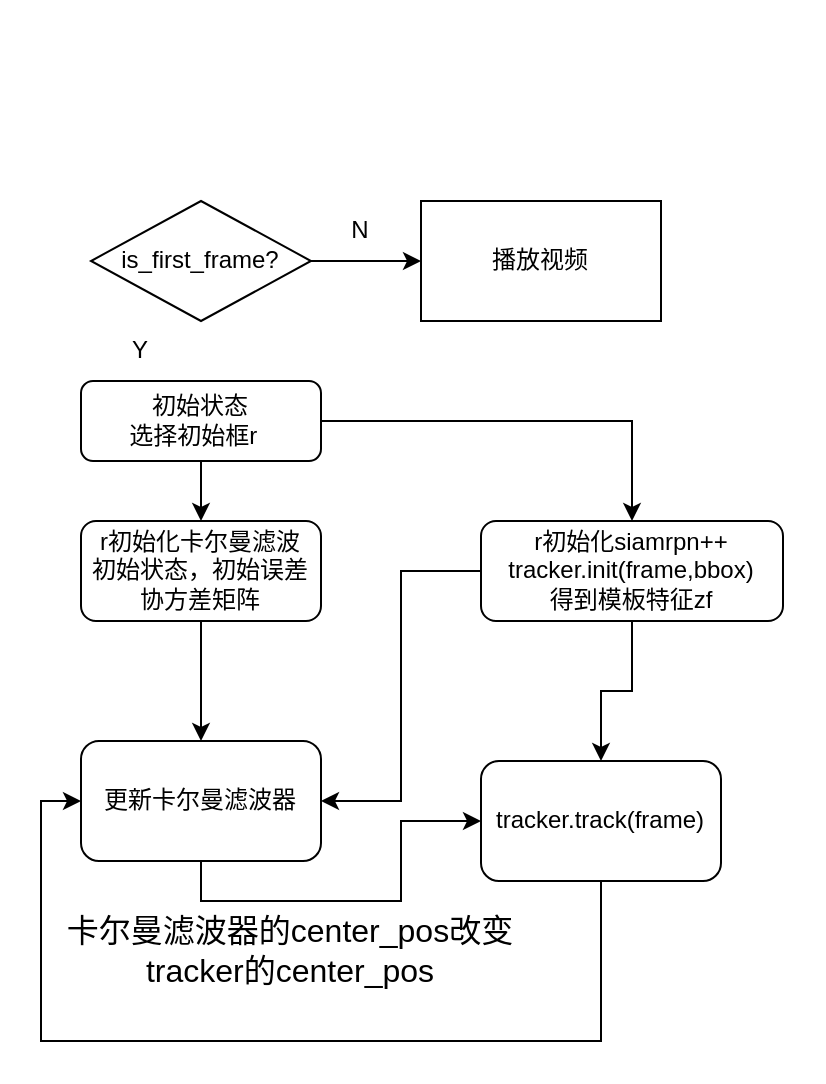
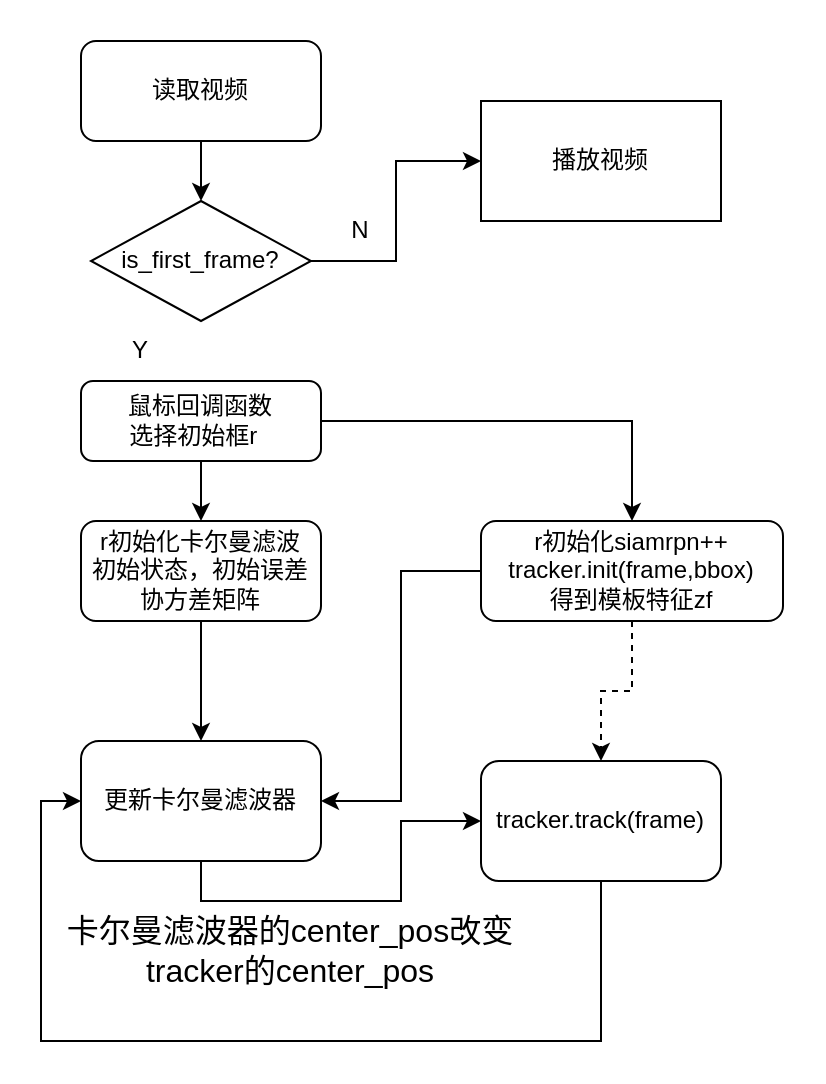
  <mxCell id="0" />
  <mxCell id="1" parent="0" />
  <mxCell id="2" value="" style="edgeStyle=orthogonalEdgeStyle;rounded=0;orthogonalLoop=1;jettySize=auto;html=1;" parent="1" source="4" target="8" edge="1"><mxGeometry relative="1" as="geometry" /></mxCell>
  <mxCell id="3" style="edgeStyle=orthogonalEdgeStyle;rounded=0;orthogonalLoop=1;jettySize=auto;html=1;exitX=1;exitY=0.5;exitDx=0;exitDy=0;entryX=0.5;entryY=0;entryDx=0;entryDy=0;" parent="1" source="4" target="11" edge="1"><mxGeometry relative="1" as="geometry" /></mxCell>
- <mxCell id="4" value="初始状态&lt;br&gt;选择初始框r&amp;nbsp;&amp;nbsp;" style="rounded=1;whiteSpace=wrap;html=1;fontSize=12;glass=0;strokeWidth=1;shadow=0;" parent="1" vertex="1"><mxGeometry x="40" y="190" width="120" height="40" as="geometry" /></mxCell>
+ <mxCell id="4" value="鼠标回调函数&lt;br&gt;选择初始框r&amp;nbsp;&amp;nbsp;" style="rounded=1;whiteSpace=wrap;html=1;fontSize=12;glass=0;strokeWidth=1;shadow=0;" parent="1" vertex="1"><mxGeometry x="40" y="190" width="120" height="40" as="geometry" /></mxCell>
+ <mxCell id="5" value="" style="edgeStyle=orthogonalEdgeStyle;rounded=0;orthogonalLoop=1;jettySize=auto;html=1;" edge="1" parent="1" source="6" target="18"><mxGeometry relative="1" as="geometry" /></mxCell>
+ <mxCell id="6" value="读取视频" style="rounded=1;whiteSpace=wrap;html=1;fontSize=12;glass=0;strokeWidth=1;shadow=0;" parent="1" vertex="1"><mxGeometry x="40" y="20" width="120" height="50" as="geometry" /></mxCell>
  <mxCell id="7" value="" style="edgeStyle=orthogonalEdgeStyle;rounded=0;orthogonalLoop=1;jettySize=auto;html=1;" parent="1" source="8" target="15" edge="1"><mxGeometry relative="1" as="geometry" /></mxCell>
  <mxCell id="8" value="r初始化卡尔曼滤波&lt;br&gt;初始状态，初始误差协方差矩阵" style="rounded=1;whiteSpace=wrap;html=1;" parent="1" vertex="1"><mxGeometry x="40" y="260" width="120" height="50" as="geometry" /></mxCell>
- <mxCell id="9" value="" style="edgeStyle=orthogonalEdgeStyle;rounded=0;orthogonalLoop=1;jettySize=auto;html=1;" parent="1" source="11" target="13" edge="1"><mxGeometry relative="1" as="geometry" /></mxCell>
+ <mxCell id="9" value="" style="edgeStyle=orthogonalEdgeStyle;rounded=0;orthogonalLoop=1;jettySize=auto;html=1;dashed=1;" parent="1" source="11" target="13" edge="1"><mxGeometry relative="1" as="geometry" /></mxCell>
  <mxCell id="10" style="edgeStyle=orthogonalEdgeStyle;rounded=0;orthogonalLoop=1;jettySize=auto;html=1;exitX=0;exitY=0.5;exitDx=0;exitDy=0;entryX=1;entryY=0.5;entryDx=0;entryDy=0;" parent="1" source="11" target="15" edge="1"><mxGeometry relative="1" as="geometry"><Array as="points"><mxPoint x="200" y="285" /><mxPoint x="200" y="400" /></Array></mxGeometry></mxCell>
  <mxCell id="11" value="r初始化siamrpn++&lt;br&gt;tracker.init(frame,bbox)&lt;br&gt;得到模板特征zf" style="rounded=1;whiteSpace=wrap;html=1;" parent="1" vertex="1"><mxGeometry x="240" y="260" width="151" height="50" as="geometry" /></mxCell>
  <mxCell id="12" style="edgeStyle=orthogonalEdgeStyle;rounded=0;orthogonalLoop=1;jettySize=auto;html=1;exitX=0.5;exitY=1;exitDx=0;exitDy=0;entryX=0;entryY=0.5;entryDx=0;entryDy=0;" parent="1" source="13" target="15" edge="1"><mxGeometry relative="1" as="geometry"><Array as="points"><mxPoint x="300" y="520" /><mxPoint x="20" y="520" /><mxPoint x="20" y="400" /></Array></mxGeometry></mxCell>
  <mxCell id="13" value="tracker.track(frame)&lt;br&gt;" style="whiteSpace=wrap;html=1;rounded=1;" parent="1" vertex="1"><mxGeometry x="240" y="380" width="120" height="60" as="geometry" /></mxCell>
  <mxCell id="14" style="edgeStyle=orthogonalEdgeStyle;rounded=0;orthogonalLoop=1;jettySize=auto;html=1;exitX=0.5;exitY=1;exitDx=0;exitDy=0;entryX=0;entryY=0.5;entryDx=0;entryDy=0;" parent="1" source="15" target="13" edge="1"><mxGeometry relative="1" as="geometry" /></mxCell>
  <mxCell id="15" value="更新卡尔曼滤波器" style="whiteSpace=wrap;html=1;rounded=1;" parent="1" vertex="1"><mxGeometry x="40" y="370" width="120" height="60" as="geometry" /></mxCell>
  <mxCell id="16" value="&lt;font style=&quot;font-size: 16px;&quot;&gt;卡尔曼滤波器的center_pos改变tracker的center_pos&lt;/font&gt;" style="text;html=1;strokeColor=none;fillColor=none;align=center;verticalAlign=middle;whiteSpace=wrap;rounded=0;" parent="1" vertex="1"><mxGeometry x="20" y="440" width="250" height="70" as="geometry" /></mxCell>
  <mxCell id="17" value="" style="edgeStyle=orthogonalEdgeStyle;rounded=0;orthogonalLoop=1;jettySize=auto;html=1;" edge="1" parent="1" source="18" target="21"><mxGeometry relative="1" as="geometry" /></mxCell>
  <mxCell id="18" value="is_first_frame?" style="rhombus;whiteSpace=wrap;html=1;" vertex="1" parent="1"><mxGeometry x="45" y="100" width="110" height="60" as="geometry" /></mxCell>
  <mxCell id="19" style="edgeStyle=orthogonalEdgeStyle;rounded=0;orthogonalLoop=1;jettySize=auto;html=1;exitX=0.5;exitY=1;exitDx=0;exitDy=0;" edge="1" parent="1" source="18" target="18"><mxGeometry relative="1" as="geometry" /></mxCell>
  <mxCell id="20" value="Y" style="text;html=1;strokeColor=none;fillColor=none;align=center;verticalAlign=middle;whiteSpace=wrap;rounded=0;" vertex="1" parent="1"><mxGeometry x="40" y="160" width="60" height="30" as="geometry" /></mxCell>
- <mxCell id="21" value="播放视频" style="rounded=0;whiteSpace=wrap;html=1;" vertex="1" parent="1"><mxGeometry x="210" y="100" width="120" height="60" as="geometry" /></mxCell>
+ <mxCell id="21" value="播放视频" style="rounded=0;whiteSpace=wrap;html=1;" vertex="1" parent="1"><mxGeometry x="240" y="50" width="120" height="60" as="geometry" /></mxCell>
  <mxCell id="22" value="N" style="text;html=1;strokeColor=none;fillColor=none;align=center;verticalAlign=middle;whiteSpace=wrap;rounded=0;" vertex="1" parent="1"><mxGeometry x="150" y="100" width="60" height="30" as="geometry" /></mxCell>
